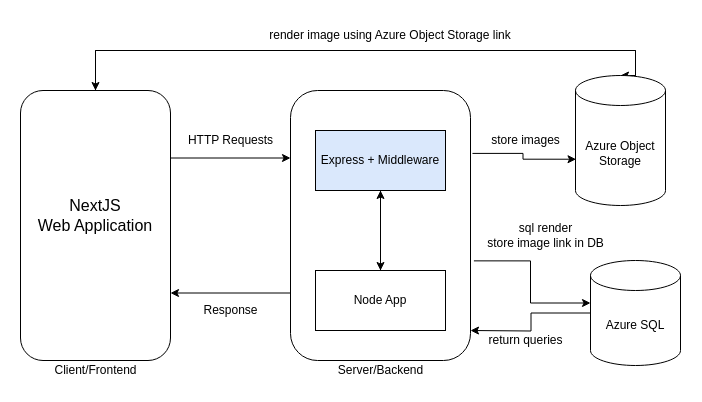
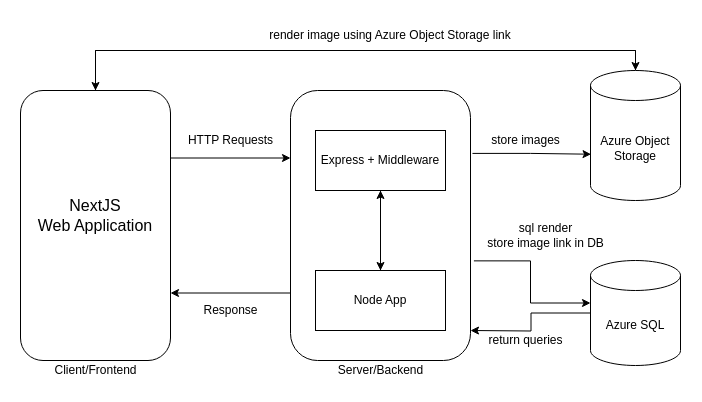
  <mxCell id="0" />
  <mxCell id="1" parent="0" />
  <mxCell id="2" style="edgeStyle=orthogonalEdgeStyle;rounded=0;orthogonalLoop=1;jettySize=auto;html=1;exitX=1;exitY=0.25;exitDx=0;exitDy=0;entryX=0;entryY=0.25;entryDx=0;entryDy=0;fontSize=12;" edge="1" parent="1" source="4" target="8"><mxGeometry relative="1" as="geometry" /></mxCell>
  <mxCell id="3" style="edgeStyle=orthogonalEdgeStyle;rounded=0;orthogonalLoop=1;jettySize=auto;html=1;entryX=0.5;entryY=0;entryDx=0;entryDy=0;entryPerimeter=0;fontSize=12;" edge="1" parent="1" source="4" target="12"><mxGeometry relative="1" as="geometry"><Array as="points"><mxPoint x="95" y="50" /><mxPoint x="635" y="50" /></Array></mxGeometry></mxCell>
  <mxCell id="4" value="" style="rounded=1;whiteSpace=wrap;html=1;" vertex="1" parent="1"><mxGeometry x="20" y="90" width="150" height="270" as="geometry" /></mxCell>
  <mxCell id="5" style="edgeStyle=orthogonalEdgeStyle;rounded=0;orthogonalLoop=1;jettySize=auto;html=1;entryX=0.006;entryY=0.644;entryDx=0;entryDy=0;entryPerimeter=0;exitX=1.011;exitY=0.233;exitDx=0;exitDy=0;exitPerimeter=0;" edge="1" parent="1" source="8" target="12"><mxGeometry relative="1" as="geometry" /></mxCell>
  <mxCell id="6" style="edgeStyle=orthogonalEdgeStyle;rounded=0;orthogonalLoop=1;jettySize=auto;html=1;entryX=0;entryY=0;entryDx=0;entryDy=42.5;entryPerimeter=0;exitX=1.019;exitY=0.631;exitDx=0;exitDy=0;exitPerimeter=0;" edge="1" parent="1" source="8" target="10"><mxGeometry relative="1" as="geometry" /></mxCell>
  <mxCell id="7" style="edgeStyle=orthogonalEdgeStyle;rounded=0;orthogonalLoop=1;jettySize=auto;html=1;exitX=0;exitY=0.75;exitDx=0;exitDy=0;entryX=1;entryY=0.75;entryDx=0;entryDy=0;fontSize=12;" edge="1" parent="1" source="8" target="4"><mxGeometry relative="1" as="geometry" /></mxCell>
  <mxCell id="8" value="" style="rounded=1;whiteSpace=wrap;html=1;" vertex="1" parent="1"><mxGeometry x="290" y="90" width="180" height="270" as="geometry" /></mxCell>
  <mxCell id="9" style="edgeStyle=orthogonalEdgeStyle;rounded=0;orthogonalLoop=1;jettySize=auto;html=1;exitX=0;exitY=0.5;exitDx=0;exitDy=0;exitPerimeter=0;" edge="1" parent="1" source="10"><mxGeometry relative="1" as="geometry"><mxPoint x="470" y="330" as="targetPoint" /></mxGeometry></mxCell>
  <mxCell id="10" value="Azure SQL" style="shape=cylinder3;whiteSpace=wrap;html=1;boundedLbl=1;backgroundOutline=1;size=15;" vertex="1" parent="1"><mxGeometry x="590" y="260" width="90" height="105" as="geometry" /></mxCell>
  <mxCell id="11" style="edgeStyle=orthogonalEdgeStyle;rounded=0;orthogonalLoop=1;jettySize=auto;html=1;entryX=0.5;entryY=0;entryDx=0;entryDy=0;fontSize=12;exitX=0.5;exitY=0;exitDx=0;exitDy=0;exitPerimeter=0;" edge="1" parent="1" source="12" target="4"><mxGeometry relative="1" as="geometry"><Array as="points"><mxPoint x="635" y="50" /><mxPoint x="95" y="50" /></Array></mxGeometry></mxCell>
- <mxCell id="12" value="Azure Object Storage" style="shape=cylinder3;whiteSpace=wrap;html=1;boundedLbl=1;backgroundOutline=1;size=15;" vertex="1" parent="1"><mxGeometry x="575" y="75" width="90" height="130" as="geometry" /></mxCell>
+ <mxCell id="12" value="Azure Object Storage" style="shape=cylinder3;whiteSpace=wrap;html=1;boundedLbl=1;backgroundOutline=1;size=15;" vertex="1" parent="1"><mxGeometry x="590" y="70" width="90" height="130" as="geometry" /></mxCell>
  <mxCell id="13" value="Client/Frontend" style="text;html=1;align=center;verticalAlign=middle;resizable=0;points=[];autosize=1;strokeColor=none;fillColor=none;" vertex="1" parent="1"><mxGeometry x="45" y="360" width="100" height="20" as="geometry" /></mxCell>
  <mxCell id="14" value="Server/Backend" style="text;html=1;align=center;verticalAlign=middle;resizable=0;points=[];autosize=1;strokeColor=none;fillColor=none;" vertex="1" parent="1"><mxGeometry x="330" y="360" width="100" height="20" as="geometry" /></mxCell>
  <mxCell id="15" value="store images" style="text;html=1;align=center;verticalAlign=middle;resizable=0;points=[];autosize=1;strokeColor=none;fillColor=none;" vertex="1" parent="1"><mxGeometry x="485" y="130" width="80" height="20" as="geometry" /></mxCell>
  <mxCell id="16" value="sql render&lt;br&gt;store image link in DB" style="text;html=1;align=center;verticalAlign=middle;resizable=0;points=[];autosize=1;strokeColor=none;fillColor=none;" vertex="1" parent="1"><mxGeometry x="480" y="220" width="130" height="30" as="geometry" /></mxCell>
  <mxCell id="17" value="return queries" style="text;html=1;align=center;verticalAlign=middle;resizable=0;points=[];autosize=1;strokeColor=none;fillColor=none;" vertex="1" parent="1"><mxGeometry x="480" y="330" width="90" height="20" as="geometry" /></mxCell>
  <mxCell id="18" value="&lt;font style=&quot;font-size: 16px&quot;&gt;NextJS&lt;br&gt;Web Application&lt;br&gt;&lt;/font&gt;" style="text;html=1;strokeColor=none;fillColor=none;align=center;verticalAlign=middle;whiteSpace=wrap;rounded=0;" vertex="1" parent="1"><mxGeometry x="25" y="165" width="140" height="100" as="geometry" /></mxCell>
  <mxCell id="19" value="HTTP Requests" style="text;html=1;align=center;verticalAlign=middle;resizable=0;points=[];autosize=1;strokeColor=none;fillColor=none;fontSize=12;" vertex="1" parent="1"><mxGeometry x="180" y="130" width="100" height="20" as="geometry" /></mxCell>
  <mxCell id="20" value="Response" style="text;html=1;align=center;verticalAlign=middle;resizable=0;points=[];autosize=1;strokeColor=none;fillColor=none;fontSize=12;" vertex="1" parent="1"><mxGeometry x="195" y="300" width="70" height="20" as="geometry" /></mxCell>
  <mxCell id="21" style="edgeStyle=orthogonalEdgeStyle;rounded=0;orthogonalLoop=1;jettySize=auto;html=1;exitX=0.5;exitY=1;exitDx=0;exitDy=0;entryX=0.5;entryY=0;entryDx=0;entryDy=0;fontSize=12;" edge="1" parent="1" source="22" target="24"><mxGeometry relative="1" as="geometry" /></mxCell>
- <mxCell id="22" value="Express + Middleware" style="rounded=0;whiteSpace=wrap;html=1;fontSize=12;fillColor=#dae8fc;" vertex="1" parent="1"><mxGeometry x="315" y="130" width="130" height="60" as="geometry" /></mxCell>
+ <mxCell id="22" value="Express + Middleware" style="rounded=0;whiteSpace=wrap;html=1;fontSize=12;" vertex="1" parent="1"><mxGeometry x="315" y="130" width="130" height="60" as="geometry" /></mxCell>
  <mxCell id="23" style="edgeStyle=orthogonalEdgeStyle;rounded=0;orthogonalLoop=1;jettySize=auto;html=1;entryX=0.5;entryY=1;entryDx=0;entryDy=0;fontSize=12;" edge="1" parent="1" source="24" target="22"><mxGeometry relative="1" as="geometry" /></mxCell>
  <mxCell id="24" value="Node App" style="rounded=0;whiteSpace=wrap;html=1;fontSize=12;" vertex="1" parent="1"><mxGeometry x="315" y="270" width="130" height="60" as="geometry" /></mxCell>
  <mxCell id="25" value="render image using Azure Object Storage link" style="text;html=1;strokeColor=none;fillColor=none;align=center;verticalAlign=middle;whiteSpace=wrap;rounded=0;fontSize=12;" vertex="1" parent="1"><mxGeometry x="250" y="20" width="280" height="30" as="geometry" /></mxCell>
